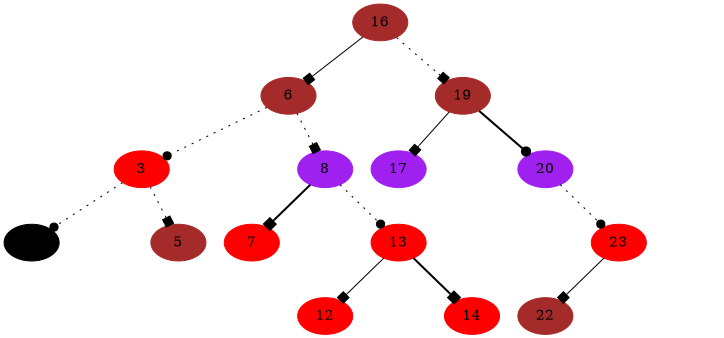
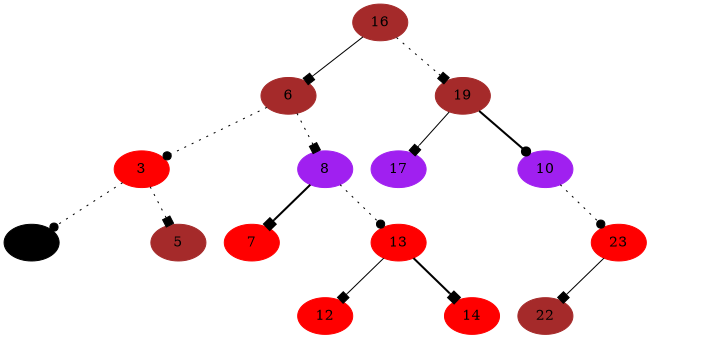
  digraph {
    node [style=filled]
    edge [style=invis]
    n1 [label=16 color=brown]
    n2 [label=6 color=brown]
    n3 [label=0 style=invis]
    n4 [label=19 color=brown]
    n5 [label=3 color=red]
    n6 [label=1 style=invis]
    n7 [label=8 color=purple]
    n8 [label=1 color=black]
    n9 [label=2 style=invis]
    n10 [label=5 color=brown]
    n11 [label=7 color=red]
    n12 [label=5 style=invis]
    n13 [label=13 color=red]
    n14 [label=12 color=red]
    n15 [label=7 style=invis]
    n16 [label=14 color=red]
    n17 [label=17 color=purple]
    n18 [label=10 style=invis]
-   n19 [label=20 color=purple]
+   n19 [label=10 color=purple]
    n20 [label=12 style=invis]
    n21 [label=12 style=invis]
    n22 [label=23 color=red]
    n23 [label=22 color=brown]
    n24 [label=13 style=invis]
    n25 [label=13 style=invis]
    n1 -> n2 [style=solid arrowhead=box]
    n1 -> n3
    n1 -> n4 [style=dotted arrowhead=box]
    n2 -> n5 [style=dotted arrowhead=dot]
    n2 -> n6
    n2 -> n7 [style=dotted arrowhead=box]
    n4 -> n17 [style=solid arrowhead=box]
    n4 -> n18
    n4 -> n19 [style=bold arrowhead=dot]
    n5 -> n8 [style=dotted arrowhead=dot]
    n5 -> n9
    n5 -> n10 [style=dotted arrowhead=box]
    n7 -> n11 [style=bold arrowhead=box]
    n7 -> n12
    n7 -> n13 [style=dotted arrowhead=dot]
    n13 -> n14 [style=solid arrowhead=box]
    n13 -> n15
    n13 -> n16 [style=bold arrowhead=box]
    n19 -> n20
    n19 -> n21
    n19 -> n22 [style=dotted arrowhead=dot]
    n22 -> n23 [style=solid arrowhead=box]
    n22 -> n24
    n22 -> n25
  }
